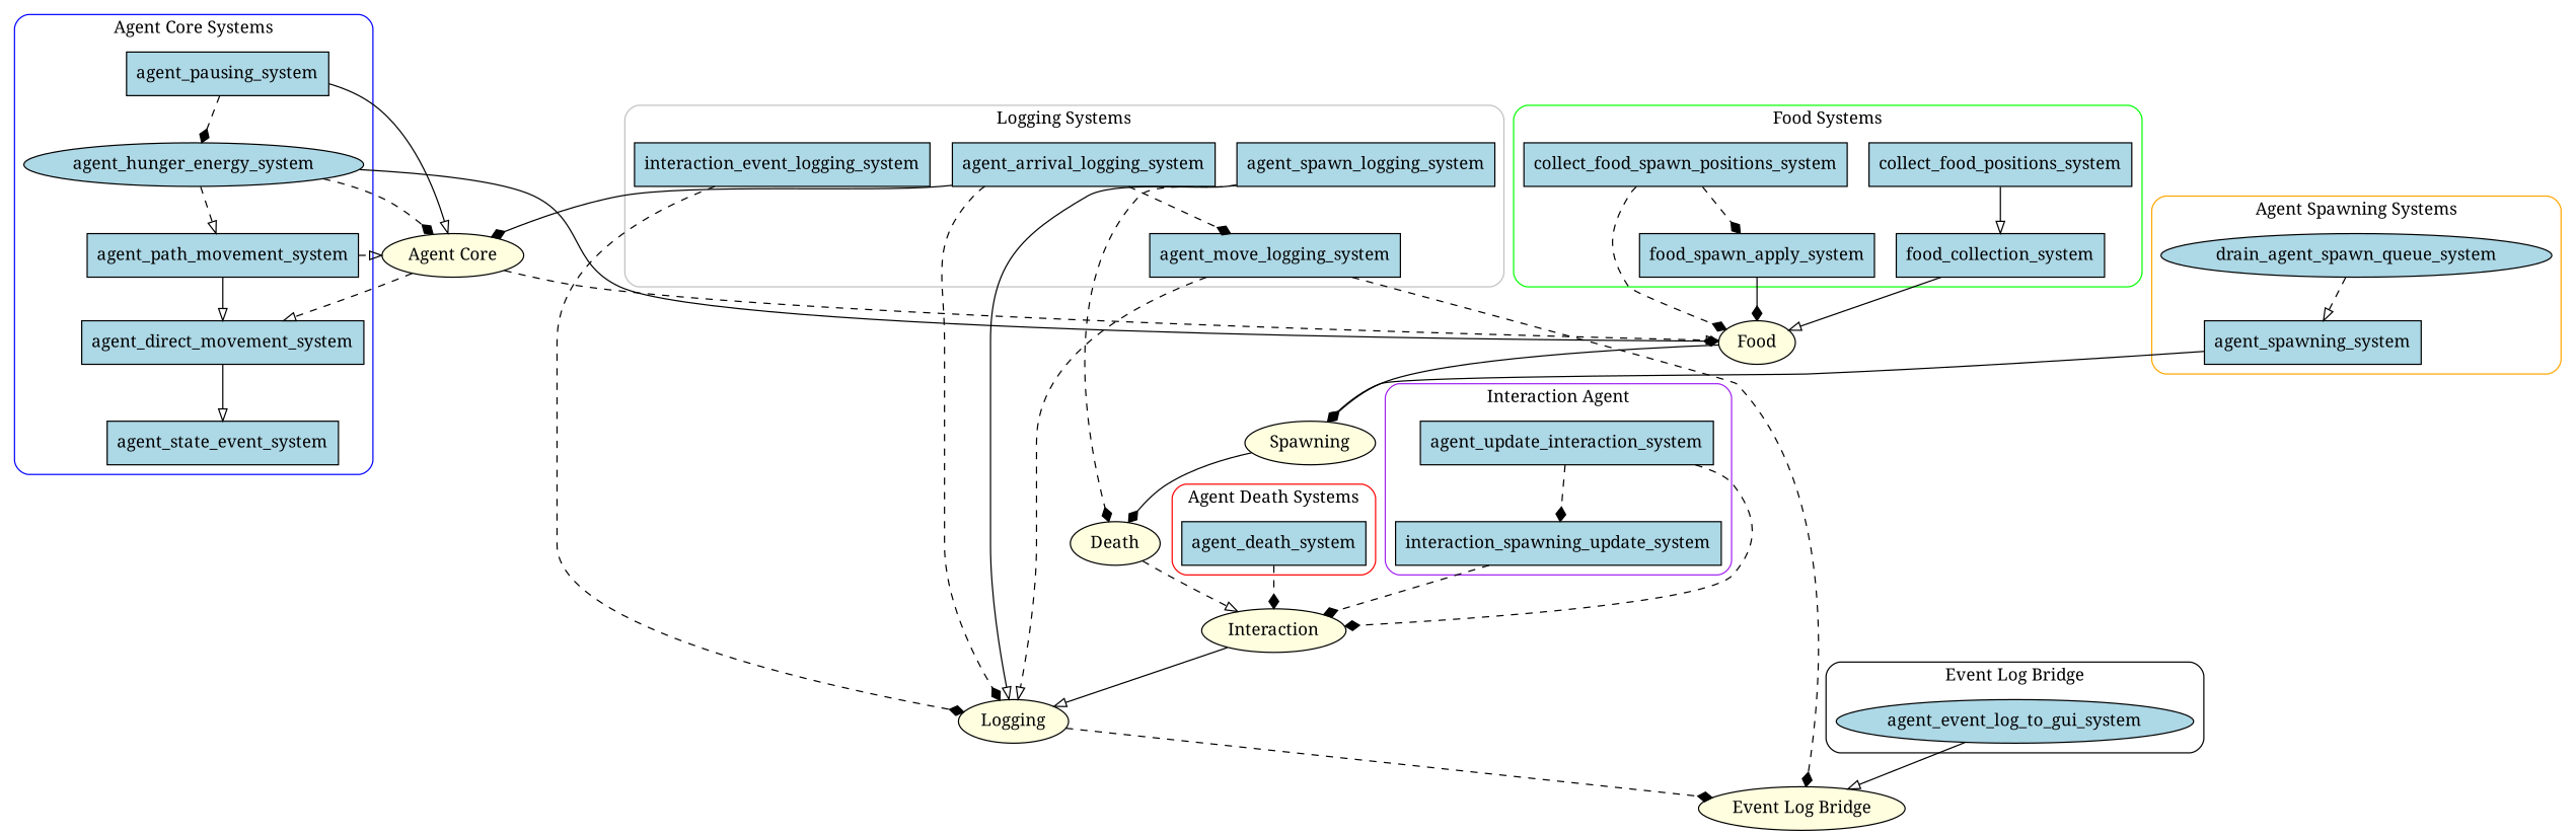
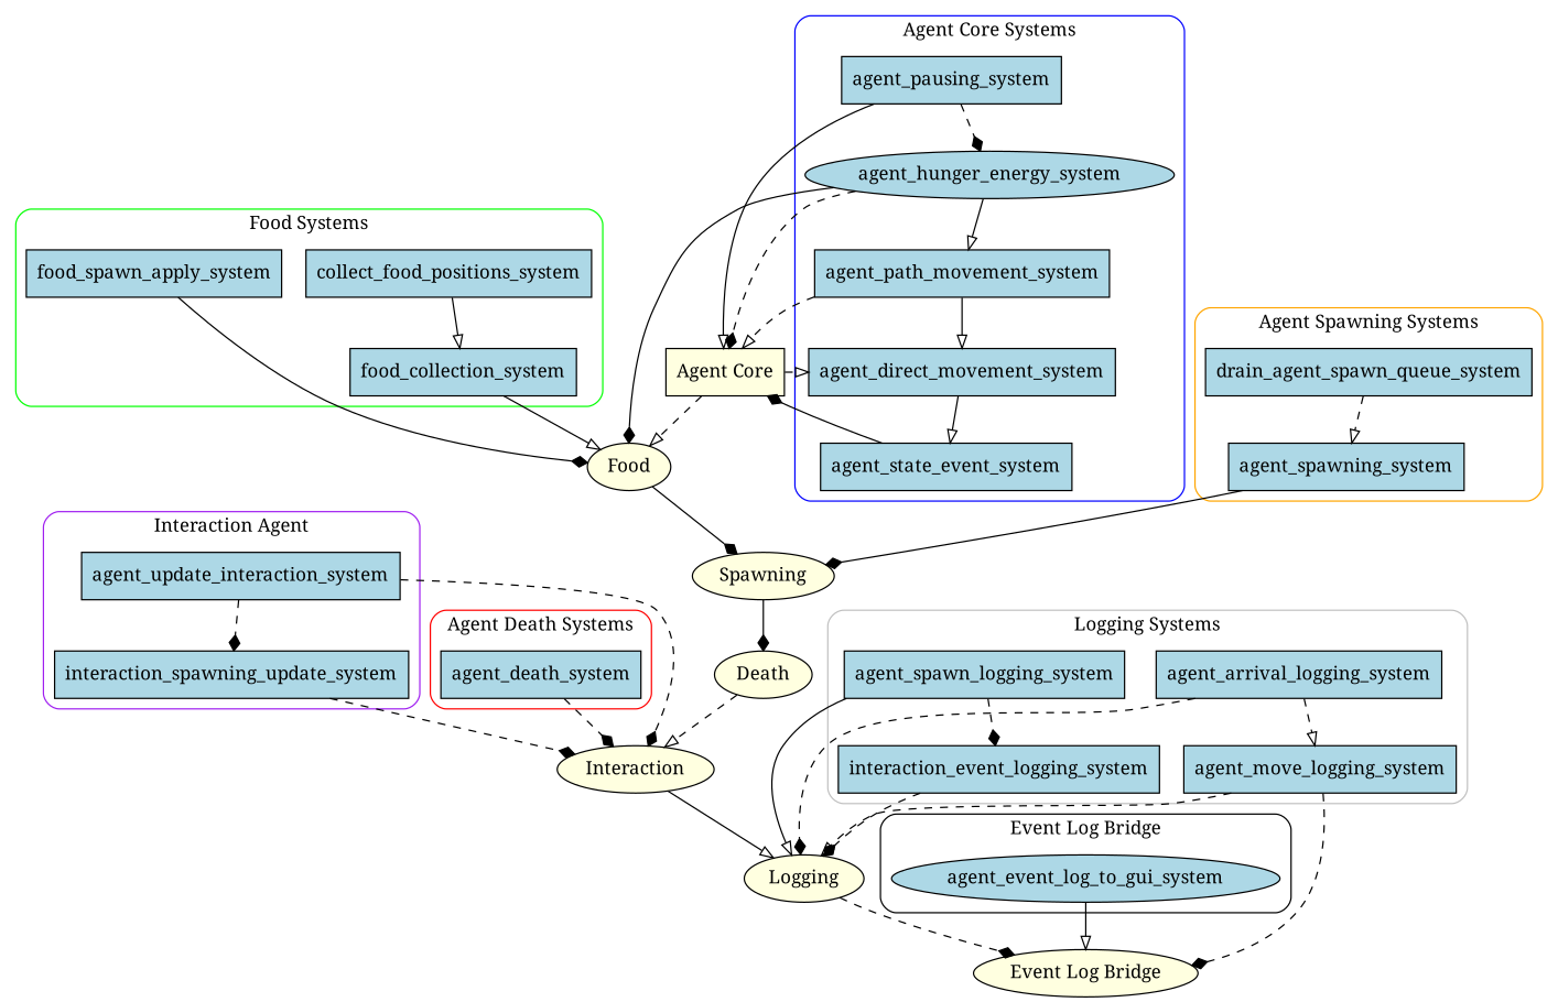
  digraph {
    fontname="Noto Serif"
    rankdir=TB
    node [fillcolor=lightblue fontname="Noto Serif" shape=box style=filled]
    edge [arrowhead=diamond fontname="Noto Serif" style=dashed]
    agent_pausing_system
    agent_hunger_energy_system [shape=ellipse]
    agent_path_movement_system
    agent_direct_movement_system
    n5 [label=agent_state_event_system]
    collect_food_positions_system
    food_collection_system
-   collect_food_spawn_positions_system
    food_spawn_apply_system
-   drain_agent_spawn_queue_system [shape=ellipse]
+   drain_agent_spawn_queue_system
    agent_spawning_system
    agent_death_system
    n13 [label=agent_update_interaction_system]
    n14 [label=interaction_spawning_update_system]
    agent_arrival_logging_system
    agent_move_logging_system
    agent_spawn_logging_system
    interaction_event_logging_system
    agent_event_log_to_gui_system [shape=ellipse]
-   n20 [fillcolor=lightyellow label="Agent Core" shape=ellipse]
+   n20 [fillcolor=lightyellow label="Agent Core"]
    n21 [fillcolor=lightyellow label=Food shape=ellipse]
    n22 [fillcolor=lightyellow label=Spawning shape=ellipse]
    n23 [fillcolor=lightyellow label=Interaction shape=ellipse]
    n24 [fillcolor=lightyellow label=Logging shape=ellipse]
    n25 [fillcolor=lightyellow label="Event Log Bridge" shape=ellipse]
    n26 [fillcolor=lightyellow label=Death shape=ellipse]
    subgraph cluster_1 {
      color=blue
      label="Agent Core Systems"
      style=rounded
      agent_pausing_system
      agent_hunger_energy_system
      agent_path_movement_system
      agent_direct_movement_system
      n5
    }
    subgraph cluster_2 {
      color=green
      label="Food Systems"
      style=rounded
      collect_food_positions_system
      food_collection_system
-     collect_food_spawn_positions_system
      food_spawn_apply_system
    }
    subgraph cluster_3 {
      color=orange
      label="Agent Spawning Systems"
      style=rounded
      drain_agent_spawn_queue_system
      agent_spawning_system
    }
    subgraph cluster_4 {
      color=red
      label="Agent Death Systems"
      style=rounded
      agent_death_system
    }
    subgraph cluster_5 {
      color=purple
      label="Interaction Agent"
      style=rounded
      n13
      n14
    }
    subgraph cluster_6 {
      color=gray
      label="Logging Systems"
      style=rounded
      agent_arrival_logging_system
      agent_move_logging_system
      agent_spawn_logging_system
      interaction_event_logging_system
    }
    subgraph cluster_7 {
      color=black
      label="Event Log Bridge"
      style=rounded
      agent_event_log_to_gui_system
    }
    agent_pausing_system -> agent_hunger_energy_system
    agent_pausing_system -> n20 [arrowhead=onormal style=solid]
-   agent_hunger_energy_system -> agent_path_movement_system [arrowhead=onormal]
+   agent_hunger_energy_system -> agent_path_movement_system [arrowhead=onormal style=solid]
    agent_hunger_energy_system -> n20
    agent_hunger_energy_system -> n21 [style=solid]
    agent_path_movement_system -> agent_direct_movement_system [arrowhead=onormal style=solid]
    agent_path_movement_system -> n20 [arrowhead=onormal]
    agent_direct_movement_system -> n5 [arrowhead=onormal style=solid]
-   agent_arrival_logging_system -> n20 [style=solid]
+   n5 -> n20 [style=solid]
    collect_food_positions_system -> food_collection_system [arrowhead=onormal style=solid]
    food_collection_system -> n21 [arrowhead=onormal style=solid]
-   collect_food_spawn_positions_system -> food_spawn_apply_system
-   collect_food_spawn_positions_system -> n21
    food_spawn_apply_system -> n21 [style=solid]
    drain_agent_spawn_queue_system -> agent_spawning_system [arrowhead=onormal]
    agent_spawning_system -> n22 [style=solid]
    agent_death_system -> n23
    n13 -> n14
    n13 -> n23
    n14 -> n23
-   agent_arrival_logging_system -> agent_move_logging_system
+   agent_arrival_logging_system -> agent_move_logging_system [arrowhead=onormal]
    agent_arrival_logging_system -> n24
    agent_move_logging_system -> n24 [arrowhead=onormal]
    agent_move_logging_system -> n25
-   agent_spawn_logging_system -> n26
+   agent_spawn_logging_system -> interaction_event_logging_system
    agent_spawn_logging_system -> n24 [arrowhead=onormal style=solid]
    interaction_event_logging_system -> n24
    agent_event_log_to_gui_system -> n25 [arrowhead=onormal style=solid]
    n20 -> agent_direct_movement_system [arrowhead=onormal]
    n20 -> n21 [arrowhead=onormal]
    n21 -> n22 [style=solid]
    n22 -> n26 [style=solid]
    n23 -> n24 [arrowhead=onormal style=solid]
    n24 -> n25
    n26 -> n23 [arrowhead=onormal]
  }
